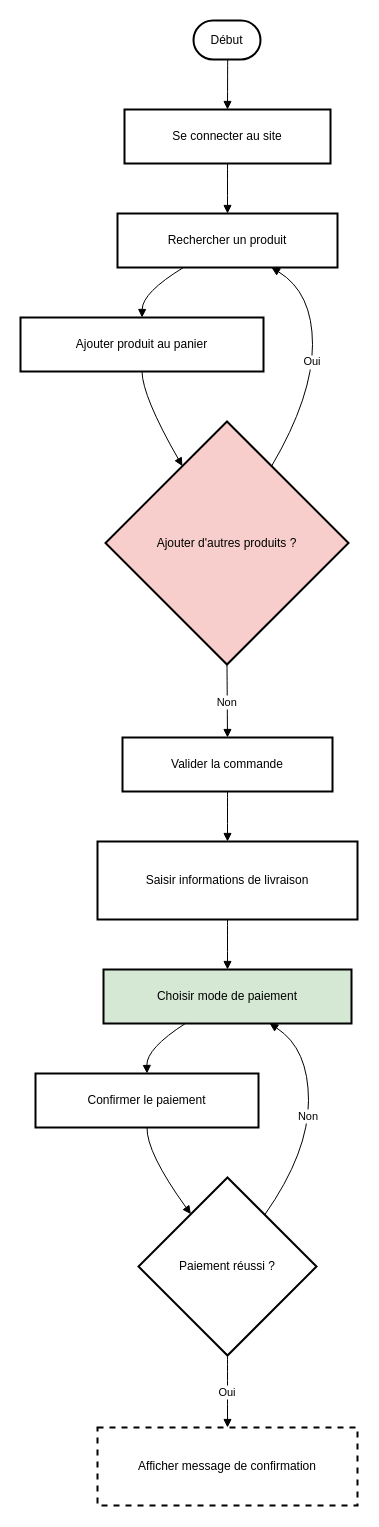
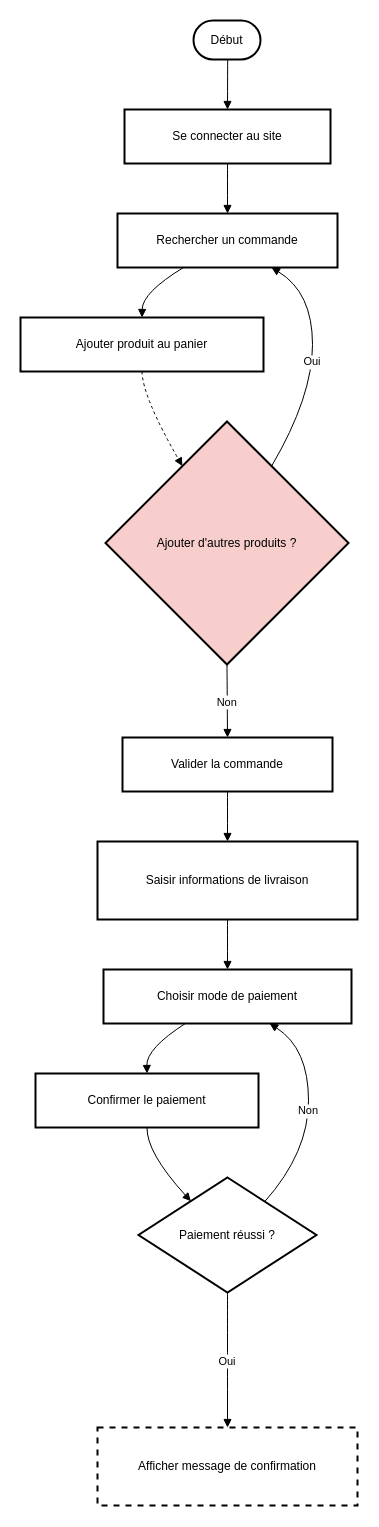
  <mxCell id="0" />
  <mxCell id="1" parent="0" />
  <mxCell id="2" value="Début" style="rounded=1;whiteSpace=wrap;arcSize=50;strokeWidth=2;" vertex="1" parent="1"><mxGeometry x="193" y="20" width="67" height="39" as="geometry" /></mxCell>
  <mxCell id="3" value="Se connecter au site" style="whiteSpace=wrap;strokeWidth=2;" vertex="1" parent="1"><mxGeometry x="124" y="109" width="206" height="54" as="geometry" /></mxCell>
- <mxCell id="4" value="Rechercher un produit" style="whiteSpace=wrap;strokeWidth=2;" vertex="1" parent="1"><mxGeometry x="117" y="213" width="220" height="54" as="geometry" /></mxCell>
+ <mxCell id="4" value="Rechercher un commande" style="whiteSpace=wrap;strokeWidth=2;" vertex="1" parent="1"><mxGeometry x="117" y="213" width="220" height="54" as="geometry" /></mxCell>
  <mxCell id="5" value="Ajouter produit au panier" style="whiteSpace=wrap;strokeWidth=2;" vertex="1" parent="1"><mxGeometry x="20" y="317" width="243" height="54" as="geometry" /></mxCell>
  <mxCell id="6" value="Ajouter d'autres produits ?" style="rhombus;strokeWidth=2;whiteSpace=wrap;fillColor=#f8cecc;" vertex="1" parent="1"><mxGeometry x="105" y="421" width="243" height="243" as="geometry" /></mxCell>
  <mxCell id="7" value="Valider la commande" style="whiteSpace=wrap;strokeWidth=2;" vertex="1" parent="1"><mxGeometry x="122" y="737" width="210" height="54" as="geometry" /></mxCell>
  <mxCell id="8" value="Saisir informations de livraison" style="whiteSpace=wrap;strokeWidth=2;" vertex="1" parent="1"><mxGeometry x="97" y="841" width="260" height="78" as="geometry" /></mxCell>
- <mxCell id="9" value="Choisir mode de paiement" style="whiteSpace=wrap;strokeWidth=2;fillColor=#d5e8d4;" vertex="1" parent="1"><mxGeometry x="103" y="969" width="248" height="54" as="geometry" /></mxCell>
+ <mxCell id="9" value="Choisir mode de paiement" style="whiteSpace=wrap;strokeWidth=2;" vertex="1" parent="1"><mxGeometry x="103" y="969" width="248" height="54" as="geometry" /></mxCell>
  <mxCell id="10" value="Confirmer le paiement" style="whiteSpace=wrap;strokeWidth=2;" vertex="1" parent="1"><mxGeometry x="35" y="1073" width="223" height="54" as="geometry" /></mxCell>
- <mxCell id="11" value="Paiement réussi ?" style="rhombus;strokeWidth=2;whiteSpace=wrap;" vertex="1" parent="1"><mxGeometry x="138" y="1177" width="178" height="178" as="geometry" /></mxCell>
+ <mxCell id="11" value="Paiement réussi ?" style="rhombus;strokeWidth=2;whiteSpace=wrap;" vertex="1" parent="1"><mxGeometry x="138" y="1177" width="178" height="115" as="geometry" /></mxCell>
  <mxCell id="12" value="Afficher message de confirmation" style="whiteSpace=wrap;strokeWidth=2;dashed=1;" vertex="1" parent="1"><mxGeometry x="97" y="1427" width="260" height="78" as="geometry" /></mxCell>
  <mxCell id="13" value="" style="curved=1;startArrow=none;endArrow=block;exitX=0.51;exitY=1;entryX=0.5;entryY=0;rounded=0;" edge="1" parent="1" source="2" target="3"><mxGeometry relative="1" as="geometry"><Array as="points" /></mxGeometry></mxCell>
  <mxCell id="14" value="" style="curved=1;startArrow=none;endArrow=block;exitX=0.5;exitY=1;entryX=0.5;entryY=0;rounded=0;" edge="1" parent="1" source="3" target="4"><mxGeometry relative="1" as="geometry"><Array as="points" /></mxGeometry></mxCell>
  <mxCell id="15" value="" style="curved=1;startArrow=none;endArrow=block;exitX=0.3;exitY=1;entryX=0.5;entryY=0;rounded=0;" edge="1" parent="1" source="4" target="5"><mxGeometry relative="1" as="geometry"><Array as="points"><mxPoint x="142" y="292" /></Array></mxGeometry></mxCell>
- <mxCell id="16" value="" style="curved=1;startArrow=none;endArrow=block;exitX=0.5;exitY=1;entryX=0.21;entryY=0;rounded=0;" edge="1" parent="1" source="5" target="6"><mxGeometry relative="1" as="geometry"><Array as="points"><mxPoint x="142" y="396" /></Array></mxGeometry></mxCell>
+ <mxCell id="16" value="" style="curved=1;startArrow=none;endArrow=block;exitX=0.5;exitY=1;entryX=0.21;entryY=0;rounded=0;dashed=1;" edge="1" parent="1" source="5" target="6"><mxGeometry relative="1" as="geometry"><Array as="points"><mxPoint x="142" y="396" /></Array></mxGeometry></mxCell>
  <mxCell id="17" value="Oui" style="curved=1;startArrow=none;endArrow=block;exitX=0.79;exitY=0;entryX=0.7;entryY=1;rounded=0;" edge="1" parent="1" source="6" target="4"><mxGeometry relative="1" as="geometry"><Array as="points"><mxPoint x="312" y="396" /><mxPoint x="312" y="292" /></Array></mxGeometry></mxCell>
  <mxCell id="18" value="Non" style="curved=1;startArrow=none;endArrow=block;exitX=0.5;exitY=1;entryX=0.5;entryY=0;rounded=0;" edge="1" parent="1" source="6" target="7"><mxGeometry relative="1" as="geometry"><Array as="points" /></mxGeometry></mxCell>
  <mxCell id="19" value="" style="curved=1;startArrow=none;endArrow=block;exitX=0.5;exitY=1;entryX=0.5;entryY=0;rounded=0;" edge="1" parent="1" source="7" target="8"><mxGeometry relative="1" as="geometry"><Array as="points" /></mxGeometry></mxCell>
  <mxCell id="20" value="" style="curved=1;startArrow=none;endArrow=block;exitX=0.5;exitY=1;entryX=0.5;entryY=0;rounded=0;" edge="1" parent="1" source="8" target="9"><mxGeometry relative="1" as="geometry"><Array as="points" /></mxGeometry></mxCell>
  <mxCell id="21" value="" style="curved=1;startArrow=none;endArrow=block;exitX=0.33;exitY=1;entryX=0.5;entryY=0;rounded=0;" edge="1" parent="1" source="9" target="10"><mxGeometry relative="1" as="geometry"><Array as="points"><mxPoint x="146" y="1048" /></Array></mxGeometry></mxCell>
  <mxCell id="22" value="" style="curved=1;startArrow=none;endArrow=block;exitX=0.5;exitY=1;entryX=0.15;entryY=0;rounded=0;" edge="1" parent="1" source="10" target="11"><mxGeometry relative="1" as="geometry"><Array as="points"><mxPoint x="146" y="1152" /></Array></mxGeometry></mxCell>
  <mxCell id="23" value="Non" style="curved=1;startArrow=none;endArrow=block;exitX=0.86;exitY=0;entryX=0.67;entryY=1;rounded=0;" edge="1" parent="1" source="11" target="9"><mxGeometry relative="1" as="geometry"><Array as="points"><mxPoint x="308" y="1152" /><mxPoint x="308" y="1048" /></Array></mxGeometry></mxCell>
  <mxCell id="24" value="Oui" style="curved=1;startArrow=none;endArrow=block;exitX=0.5;exitY=1;entryX=0.5;entryY=0.01;rounded=0;" edge="1" parent="1" source="11" target="12"><mxGeometry relative="1" as="geometry"><Array as="points" /></mxGeometry></mxCell>
